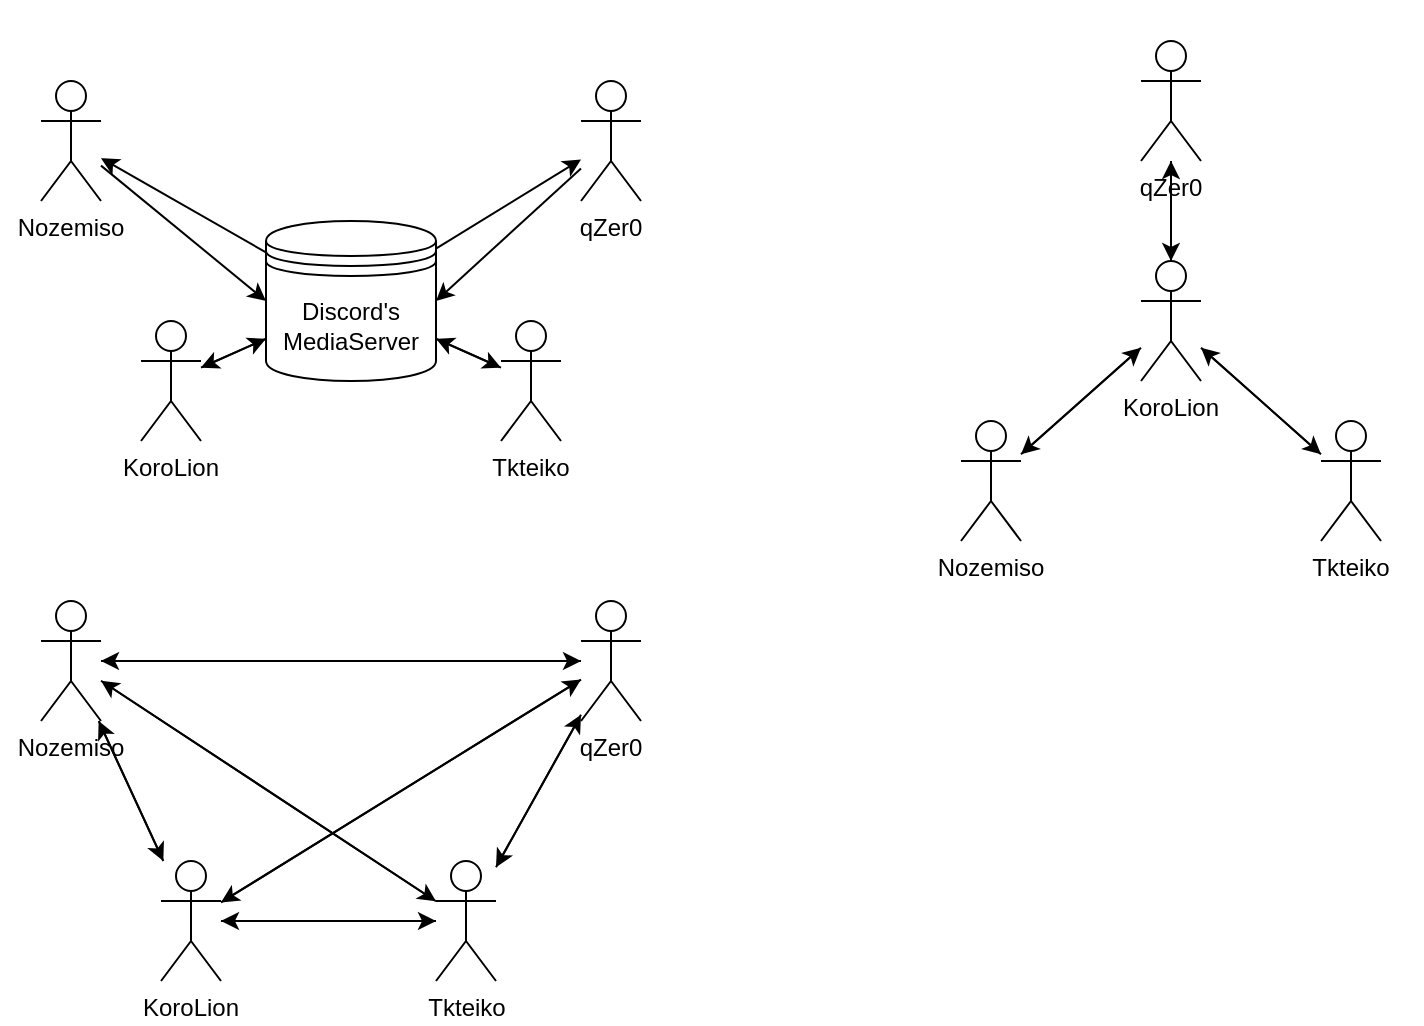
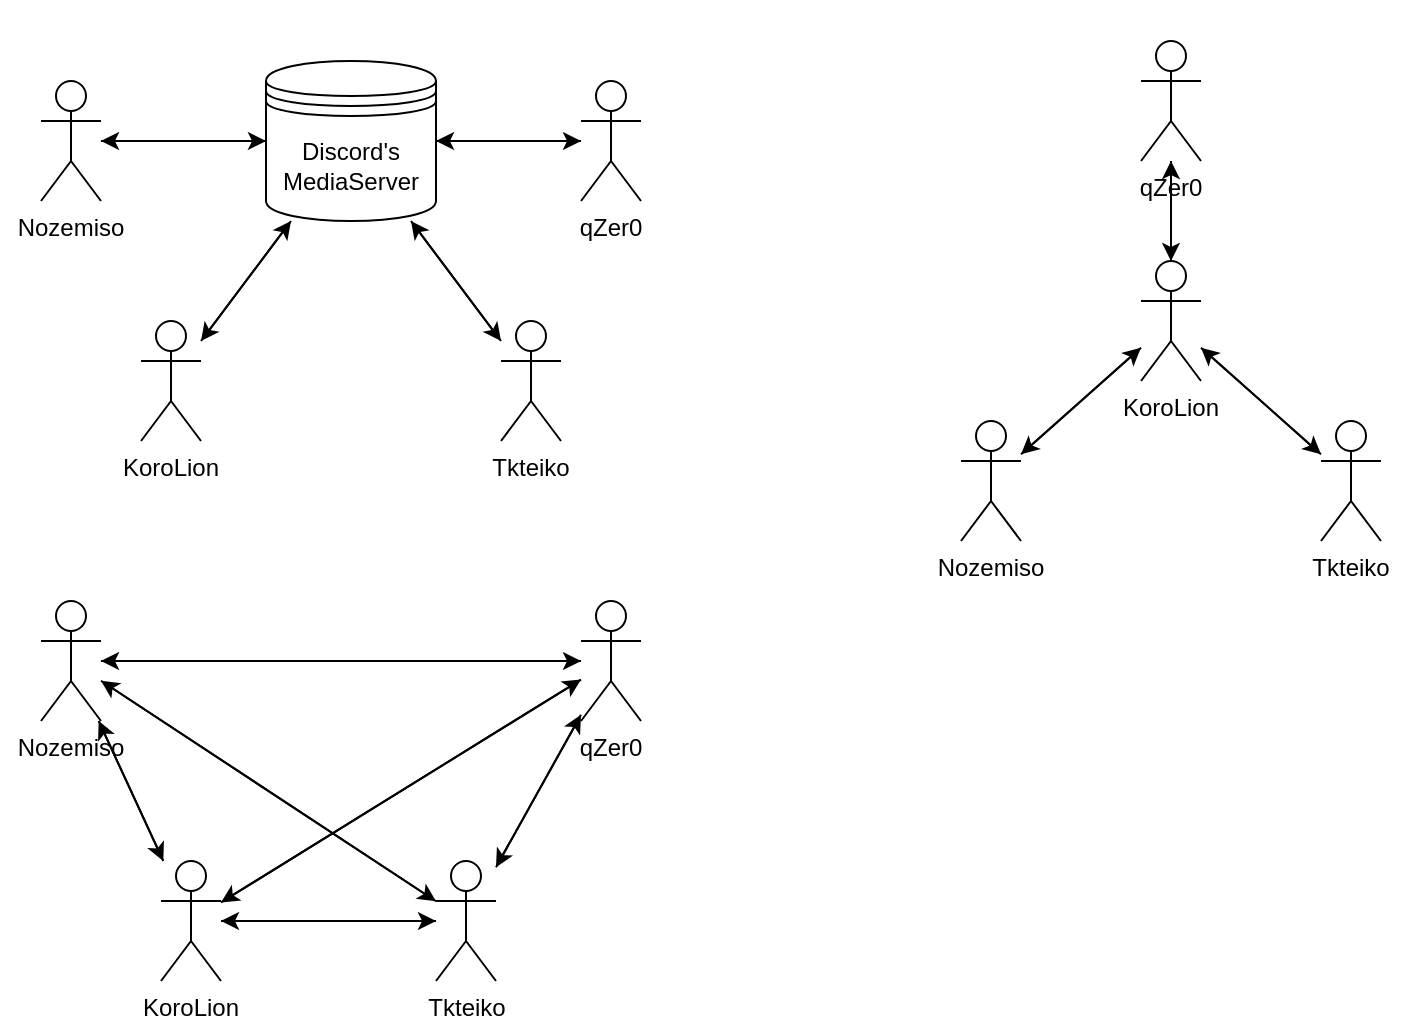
  <mxCell id="0" />
  <mxCell id="1" parent="0" />
  <mxCell id="2" value="" style="rounded=0;orthogonalLoop=1;jettySize=auto;html=1;" parent="1" source="3" target="12" edge="1"><mxGeometry relative="1" as="geometry" /></mxCell>
  <mxCell id="3" value="KoroLion" style="shape=umlActor;verticalLabelPosition=bottom;verticalAlign=top;html=1;outlineConnect=0;" parent="1" vertex="1"><mxGeometry x="70" y="160" width="30" height="60" as="geometry" /></mxCell>
  <mxCell id="4" style="edgeStyle=none;rounded=0;orthogonalLoop=1;jettySize=auto;html=1;entryX=1;entryY=0.5;entryDx=0;entryDy=0;" parent="1" source="5" target="12" edge="1"><mxGeometry relative="1" as="geometry" /></mxCell>
  <mxCell id="5" value="qZer0" style="shape=umlActor;verticalLabelPosition=bottom;verticalAlign=top;html=1;outlineConnect=0;" parent="1" vertex="1"><mxGeometry x="290" y="40" width="30" height="60" as="geometry" /></mxCell>
  <mxCell id="6" style="edgeStyle=none;rounded=0;orthogonalLoop=1;jettySize=auto;html=1;entryX=0;entryY=0.5;entryDx=0;entryDy=0;" parent="1" source="7" target="12" edge="1"><mxGeometry relative="1" as="geometry" /></mxCell>
  <mxCell id="7" value="Nozemiso" style="shape=umlActor;verticalLabelPosition=bottom;verticalAlign=top;html=1;outlineConnect=0;" parent="1" vertex="1"><mxGeometry x="20" y="40" width="30" height="60" as="geometry" /></mxCell>
  <mxCell id="8" value="" style="rounded=0;orthogonalLoop=1;jettySize=auto;html=1;" parent="1" source="12" target="3" edge="1"><mxGeometry relative="1" as="geometry" /></mxCell>
  <mxCell id="9" style="edgeStyle=none;rounded=0;orthogonalLoop=1;jettySize=auto;html=1;" parent="1" source="12" target="26" edge="1"><mxGeometry relative="1" as="geometry" /></mxCell>
  <mxCell id="10" style="edgeStyle=none;rounded=0;orthogonalLoop=1;jettySize=auto;html=1;" parent="1" source="12" target="5" edge="1"><mxGeometry relative="1" as="geometry" /></mxCell>
  <mxCell id="11" style="edgeStyle=none;rounded=0;orthogonalLoop=1;jettySize=auto;html=1;" parent="1" source="12" target="7" edge="1"><mxGeometry relative="1" as="geometry" /></mxCell>
- <mxCell id="12" value="&lt;div&gt;Discord's&lt;/div&gt;&lt;div&gt;MediaServer&lt;br&gt;&lt;/div&gt;" style="shape=datastore;whiteSpace=wrap;html=1;" parent="1" vertex="1"><mxGeometry x="132.5" y="110" width="85" height="80" as="geometry" /></mxCell>
+ <mxCell id="12" value="&lt;div&gt;Discord's&lt;/div&gt;&lt;div&gt;MediaServer&lt;br&gt;&lt;/div&gt;" style="shape=datastore;whiteSpace=wrap;html=1;" parent="1" vertex="1"><mxGeometry x="132.5" y="30" width="85" height="80" as="geometry" /></mxCell>
  <mxCell id="13" style="edgeStyle=none;rounded=0;orthogonalLoop=1;jettySize=auto;html=1;" parent="1" source="16" target="24" edge="1"><mxGeometry relative="1" as="geometry" /></mxCell>
  <mxCell id="14" style="edgeStyle=none;rounded=0;orthogonalLoop=1;jettySize=auto;html=1;" parent="1" source="16" target="20" edge="1"><mxGeometry relative="1" as="geometry" /></mxCell>
  <mxCell id="15" style="edgeStyle=none;rounded=0;orthogonalLoop=1;jettySize=auto;html=1;" parent="1" source="16" target="30" edge="1"><mxGeometry relative="1" as="geometry" /></mxCell>
  <mxCell id="16" value="Nozemiso" style="shape=umlActor;verticalLabelPosition=bottom;verticalAlign=top;html=1;outlineConnect=0;" parent="1" vertex="1"><mxGeometry x="20" y="300" width="30" height="60" as="geometry" /></mxCell>
  <mxCell id="17" style="edgeStyle=none;rounded=0;orthogonalLoop=1;jettySize=auto;html=1;" parent="1" source="20" target="16" edge="1"><mxGeometry relative="1" as="geometry" /></mxCell>
  <mxCell id="18" style="edgeStyle=none;rounded=0;orthogonalLoop=1;jettySize=auto;html=1;" parent="1" source="20" target="24" edge="1"><mxGeometry relative="1" as="geometry" /></mxCell>
  <mxCell id="19" style="edgeStyle=none;rounded=0;orthogonalLoop=1;jettySize=auto;html=1;" parent="1" source="20" target="30" edge="1"><mxGeometry relative="1" as="geometry" /></mxCell>
  <mxCell id="20" value="qZer0" style="shape=umlActor;verticalLabelPosition=bottom;verticalAlign=top;html=1;outlineConnect=0;" parent="1" vertex="1"><mxGeometry x="290" y="300" width="30" height="60" as="geometry" /></mxCell>
  <mxCell id="21" style="edgeStyle=none;rounded=0;orthogonalLoop=1;jettySize=auto;html=1;" parent="1" source="24" target="16" edge="1"><mxGeometry relative="1" as="geometry"><mxPoint x="60" y="350" as="targetPoint" /></mxGeometry></mxCell>
  <mxCell id="22" style="edgeStyle=none;rounded=0;orthogonalLoop=1;jettySize=auto;html=1;" parent="1" source="24" target="20" edge="1"><mxGeometry relative="1" as="geometry" /></mxCell>
  <mxCell id="23" style="edgeStyle=none;rounded=0;orthogonalLoop=1;jettySize=auto;html=1;" parent="1" source="24" target="30" edge="1"><mxGeometry relative="1" as="geometry" /></mxCell>
  <mxCell id="24" value="KoroLion" style="shape=umlActor;verticalLabelPosition=bottom;verticalAlign=top;html=1;outlineConnect=0;" parent="1" vertex="1"><mxGeometry x="80" y="430" width="30" height="60" as="geometry" /></mxCell>
  <mxCell id="25" style="edgeStyle=none;rounded=0;orthogonalLoop=1;jettySize=auto;html=1;" parent="1" source="26" target="12" edge="1"><mxGeometry relative="1" as="geometry" /></mxCell>
  <mxCell id="26" value="Tkteiko" style="shape=umlActor;verticalLabelPosition=bottom;verticalAlign=top;html=1;outlineConnect=0;" parent="1" vertex="1"><mxGeometry x="250" y="160" width="30" height="60" as="geometry" /></mxCell>
  <mxCell id="27" style="edgeStyle=none;rounded=0;orthogonalLoop=1;jettySize=auto;html=1;" parent="1" source="30" target="24" edge="1"><mxGeometry relative="1" as="geometry" /></mxCell>
  <mxCell id="28" style="edgeStyle=none;rounded=0;orthogonalLoop=1;jettySize=auto;html=1;" parent="1" source="30" target="16" edge="1"><mxGeometry relative="1" as="geometry" /></mxCell>
  <mxCell id="29" style="edgeStyle=none;rounded=0;orthogonalLoop=1;jettySize=auto;html=1;" parent="1" source="30" target="20" edge="1"><mxGeometry relative="1" as="geometry" /></mxCell>
  <mxCell id="30" value="Tkteiko" style="shape=umlActor;verticalLabelPosition=bottom;verticalAlign=top;html=1;outlineConnect=0;" parent="1" vertex="1"><mxGeometry x="217.5" y="430" width="30" height="60" as="geometry" /></mxCell>
  <mxCell id="31" style="edgeStyle=none;rounded=0;orthogonalLoop=1;jettySize=auto;html=1;" edge="1" parent="1" source="34" target="36"><mxGeometry relative="1" as="geometry" /></mxCell>
  <mxCell id="32" style="edgeStyle=none;rounded=0;orthogonalLoop=1;jettySize=auto;html=1;" edge="1" parent="1" source="34" target="38"><mxGeometry relative="1" as="geometry" /></mxCell>
  <mxCell id="33" style="edgeStyle=none;rounded=0;orthogonalLoop=1;jettySize=auto;html=1;" edge="1" parent="1" source="34" target="40"><mxGeometry relative="1" as="geometry" /></mxCell>
  <mxCell id="34" value="KoroLion" style="shape=umlActor;verticalLabelPosition=bottom;verticalAlign=top;html=1;outlineConnect=0;" vertex="1" parent="1"><mxGeometry x="570" y="130" width="30" height="60" as="geometry" /></mxCell>
  <mxCell id="35" style="rounded=0;orthogonalLoop=1;jettySize=auto;html=1;" edge="1" parent="1" source="36" target="34"><mxGeometry relative="1" as="geometry" /></mxCell>
  <mxCell id="36" value="qZer0" style="shape=umlActor;verticalLabelPosition=bottom;verticalAlign=top;html=1;outlineConnect=0;" vertex="1" parent="1"><mxGeometry x="570" y="20" width="30" height="60" as="geometry" /></mxCell>
  <mxCell id="37" style="edgeStyle=none;rounded=0;orthogonalLoop=1;jettySize=auto;html=1;" edge="1" parent="1" source="38" target="34"><mxGeometry relative="1" as="geometry" /></mxCell>
  <mxCell id="38" value="Tkteiko" style="shape=umlActor;verticalLabelPosition=bottom;verticalAlign=top;html=1;outlineConnect=0;" vertex="1" parent="1"><mxGeometry x="660" y="210" width="30" height="60" as="geometry" /></mxCell>
  <mxCell id="39" style="edgeStyle=none;rounded=0;orthogonalLoop=1;jettySize=auto;html=1;" edge="1" parent="1" source="40" target="34"><mxGeometry relative="1" as="geometry" /></mxCell>
  <mxCell id="40" value="Nozemiso" style="shape=umlActor;verticalLabelPosition=bottom;verticalAlign=top;html=1;outlineConnect=0;" vertex="1" parent="1"><mxGeometry x="480" y="210" width="30" height="60" as="geometry" /></mxCell>
